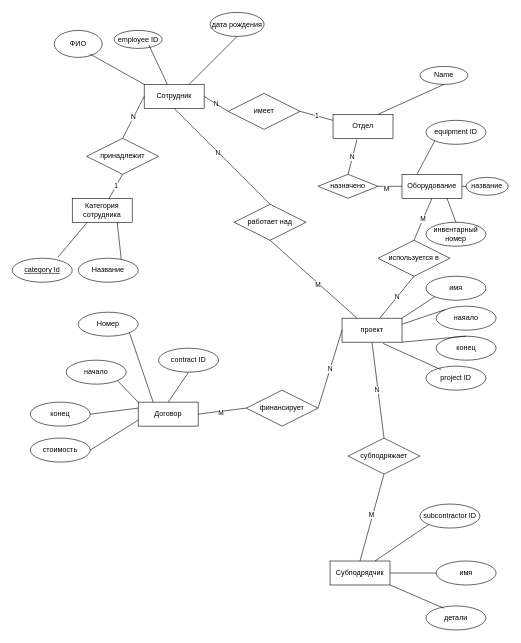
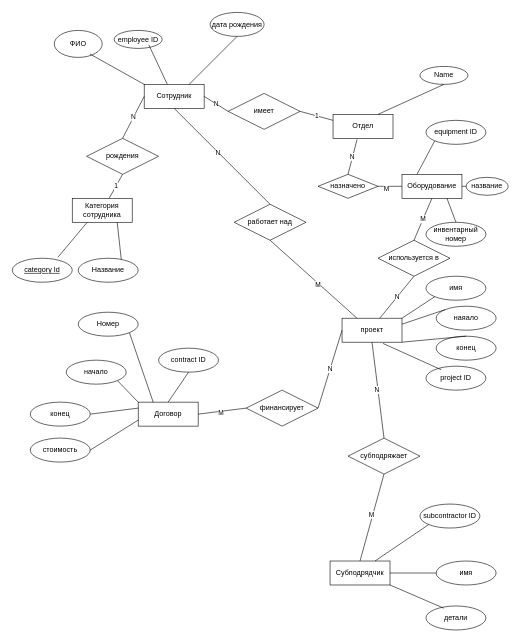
  <mxCell id="0" />
  <mxCell id="1" parent="0" />
  <mxCell id="2" value="Сотрудник" style="whiteSpace=wrap;html=1;align=center;" vertex="1" parent="1"><mxGeometry x="240" y="140" width="100" height="40" as="geometry" /></mxCell>
  <mxCell id="3" value="Отдел" style="whiteSpace=wrap;html=1;align=center;" vertex="1" parent="1"><mxGeometry x="555" y="190" width="100" height="40" as="geometry" /></mxCell>
  <mxCell id="4" value="проект" style="whiteSpace=wrap;html=1;align=center;" vertex="1" parent="1"><mxGeometry x="570" y="530" width="100" height="40" as="geometry" /></mxCell>
  <mxCell id="5" value="Договор" style="whiteSpace=wrap;html=1;align=center;" vertex="1" parent="1"><mxGeometry x="230" y="670" width="100" height="40" as="geometry" /></mxCell>
  <mxCell id="6" value="Оборудование" style="whiteSpace=wrap;html=1;align=center;" vertex="1" parent="1"><mxGeometry x="670" y="290" width="100" height="40" as="geometry" /></mxCell>
  <mxCell id="7" value="Субподрядчик" style="whiteSpace=wrap;html=1;align=center;" vertex="1" parent="1"><mxGeometry x="550" y="935" width="100" height="40" as="geometry" /></mxCell>
  <mxCell id="8" value="Категория сотрудника" style="whiteSpace=wrap;html=1;align=center;" vertex="1" parent="1"><mxGeometry x="120" y="330" width="100" height="40" as="geometry" /></mxCell>
  <mxCell id="9" style="edgeStyle=orthogonalEdgeStyle;rounded=0;orthogonalLoop=1;jettySize=auto;html=1;exitX=0.5;exitY=1;exitDx=0;exitDy=0;" edge="1" parent="1" source="7" target="7"><mxGeometry relative="1" as="geometry" /></mxCell>
  <mxCell id="10" value="employee ID" style="ellipse;whiteSpace=wrap;html=1;align=center;" vertex="1" parent="1"><mxGeometry x="190" y="50" width="80" height="30" as="geometry" /></mxCell>
  <mxCell id="11" style="edgeStyle=orthogonalEdgeStyle;rounded=0;orthogonalLoop=1;jettySize=auto;html=1;exitX=0.5;exitY=1;exitDx=0;exitDy=0;" edge="1" parent="1" source="10" target="10"><mxGeometry relative="1" as="geometry" /></mxCell>
  <mxCell id="12" value="ФИО" style="ellipse;whiteSpace=wrap;html=1;align=center;" vertex="1" parent="1"><mxGeometry x="90" y="50" width="80" height="45" as="geometry" /></mxCell>
  <mxCell id="13" value="дата рождения" style="ellipse;whiteSpace=wrap;html=1;align=center;" vertex="1" parent="1"><mxGeometry x="350" width="90" height="40" as="geometry" y="20" /></mxCell>
  <mxCell id="14" value="" style="endArrow=none;html=1;rounded=0;entryX=0;entryY=0;entryDx=0;entryDy=0;exitX=0.741;exitY=0.871;exitDx=0;exitDy=0;exitPerimeter=0;" edge="1" parent="1" source="12" target="2"><mxGeometry relative="1" as="geometry"><mxPoint x="-30" y="220" as="sourcePoint" /><mxPoint x="130" y="220" as="targetPoint" /></mxGeometry></mxCell>
  <mxCell id="15" value="" style="endArrow=none;html=1;rounded=0;entryX=0.384;entryY=-0.01;entryDx=0;entryDy=0;entryPerimeter=0;exitX=0.721;exitY=0.8;exitDx=0;exitDy=0;exitPerimeter=0;" edge="1" parent="1" source="10" target="2"><mxGeometry relative="1" as="geometry"><mxPoint x="180" y="160" as="sourcePoint" /><mxPoint x="190" y="190" as="targetPoint" /></mxGeometry></mxCell>
  <mxCell id="16" value="" style="endArrow=none;html=1;rounded=0;entryX=0.75;entryY=0;entryDx=0;entryDy=0;exitX=0.5;exitY=1;exitDx=0;exitDy=0;" edge="1" parent="1" source="13" target="2"><mxGeometry relative="1" as="geometry"><mxPoint x="160" y="170" as="sourcePoint" /><mxPoint x="320" y="170" as="targetPoint" /></mxGeometry></mxCell>
  <mxCell id="17" value="Name" style="ellipse;whiteSpace=wrap;html=1;align=center;" vertex="1" parent="1"><mxGeometry x="700" y="110" width="80" height="30" as="geometry" /></mxCell>
  <mxCell id="18" value="имя" style="ellipse;whiteSpace=wrap;html=1;align=center;" vertex="1" parent="1"><mxGeometry x="710" y="460" width="100" height="40" as="geometry" /></mxCell>
  <mxCell id="19" value="project ID" style="ellipse;whiteSpace=wrap;html=1;align=center;" vertex="1" parent="1"><mxGeometry x="710" y="610" width="100" height="40" as="geometry" /></mxCell>
  <mxCell id="20" value="конец" style="ellipse;whiteSpace=wrap;html=1;align=center;" vertex="1" parent="1"><mxGeometry x="727" y="560" width="100" height="40" as="geometry" /></mxCell>
  <mxCell id="21" value="наяало" style="ellipse;whiteSpace=wrap;html=1;align=center;" vertex="1" parent="1"><mxGeometry x="727" y="510" width="100" height="40" as="geometry" /></mxCell>
  <mxCell id="22" value="" style="endArrow=none;html=1;rounded=0;entryX=0.253;entryY=0.147;entryDx=0;entryDy=0;exitX=0.683;exitY=1.051;exitDx=0;exitDy=0;entryPerimeter=0;exitPerimeter=0;" edge="1" parent="1" source="4" target="19"><mxGeometry relative="1" as="geometry"><mxPoint x="510" y="480" as="sourcePoint" /><mxPoint x="670" y="480" as="targetPoint" /></mxGeometry></mxCell>
  <mxCell id="23" value="" style="endArrow=none;html=1;rounded=0;entryX=0;entryY=1;entryDx=0;entryDy=0;exitX=1;exitY=0;exitDx=0;exitDy=0;" edge="1" parent="1" source="4" target="18"><mxGeometry relative="1" as="geometry"><mxPoint x="560" y="490" as="sourcePoint" /><mxPoint x="720" y="490" as="targetPoint" /></mxGeometry></mxCell>
  <mxCell id="24" value="" style="endArrow=none;html=1;rounded=0;entryX=0;entryY=0;entryDx=0;entryDy=0;exitX=1;exitY=0.25;exitDx=0;exitDy=0;" edge="1" parent="1" source="4" target="21"><mxGeometry relative="1" as="geometry"><mxPoint x="560" y="510" as="sourcePoint" /><mxPoint x="720" y="510" as="targetPoint" /></mxGeometry></mxCell>
  <mxCell id="25" value="" style="endArrow=none;html=1;rounded=0;entryX=0.5;entryY=0;entryDx=0;entryDy=0;exitX=1;exitY=1;exitDx=0;exitDy=0;" edge="1" parent="1" source="4" target="20"><mxGeometry relative="1" as="geometry"><mxPoint x="500" y="520" as="sourcePoint" /><mxPoint x="660" y="520" as="targetPoint" /></mxGeometry></mxCell>
  <mxCell id="26" value="" style="endArrow=none;html=1;rounded=0;entryX=0.75;entryY=0;entryDx=0;entryDy=0;exitX=0.5;exitY=1;exitDx=0;exitDy=0;" edge="1" parent="1" source="17" target="3"><mxGeometry relative="1" as="geometry"><mxPoint x="500" y="200" as="sourcePoint" /><mxPoint x="660" y="200" as="targetPoint" /></mxGeometry></mxCell>
  <mxCell id="27" value="contract ID" style="ellipse;whiteSpace=wrap;html=1;align=center;" vertex="1" parent="1"><mxGeometry x="264" y="580" width="100" height="40" as="geometry" /></mxCell>
  <mxCell id="28" value="начало" style="ellipse;whiteSpace=wrap;html=1;align=center;" vertex="1" parent="1"><mxGeometry x="110" y="600" width="100" height="40" as="geometry" /></mxCell>
  <mxCell id="29" value="конец" style="ellipse;whiteSpace=wrap;html=1;align=center;" vertex="1" parent="1"><mxGeometry x="50" y="670" width="100" height="40" as="geometry" /></mxCell>
  <mxCell id="30" value="стоимость" style="ellipse;whiteSpace=wrap;html=1;align=center;" vertex="1" parent="1"><mxGeometry x="50" y="730" width="100" height="40" as="geometry" /></mxCell>
  <mxCell id="31" value="Номер" style="ellipse;whiteSpace=wrap;html=1;align=center;" vertex="1" parent="1"><mxGeometry x="130" y="520" width="100" height="40" as="geometry" /></mxCell>
  <mxCell id="32" value="" style="endArrow=none;html=1;rounded=0;entryX=0.5;entryY=0;entryDx=0;entryDy=0;exitX=0.5;exitY=1;exitDx=0;exitDy=0;" edge="1" parent="1" source="27" target="5"><mxGeometry relative="1" as="geometry"><mxPoint x="280" y="480" as="sourcePoint" /><mxPoint x="440" y="480" as="targetPoint" /></mxGeometry></mxCell>
  <mxCell id="33" value="" style="endArrow=none;html=1;rounded=0;exitX=0.25;exitY=0;exitDx=0;exitDy=0;entryX=1;entryY=1;entryDx=0;entryDy=0;" edge="1" parent="1" source="5" target="31"><mxGeometry relative="1" as="geometry"><mxPoint x="10" y="470" as="sourcePoint" /><mxPoint x="170" y="470" as="targetPoint" /></mxGeometry></mxCell>
  <mxCell id="34" value="" style="endArrow=none;html=1;rounded=0;entryX=0;entryY=0;entryDx=0;entryDy=0;exitX=1;exitY=1;exitDx=0;exitDy=0;" edge="1" parent="1" source="28" target="5"><mxGeometry relative="1" as="geometry"><mxPoint x="30" y="520" as="sourcePoint" /><mxPoint x="190" y="520" as="targetPoint" /></mxGeometry></mxCell>
  <mxCell id="35" value="" style="endArrow=none;html=1;rounded=0;entryX=0;entryY=0.25;entryDx=0;entryDy=0;exitX=1;exitY=0.5;exitDx=0;exitDy=0;" edge="1" parent="1" source="29" target="5"><mxGeometry relative="1" as="geometry"><mxPoint x="50" y="590" as="sourcePoint" /><mxPoint x="210" y="590" as="targetPoint" /></mxGeometry></mxCell>
  <mxCell id="36" value="" style="endArrow=none;html=1;rounded=0;entryX=0;entryY=0.75;entryDx=0;entryDy=0;exitX=1;exitY=0.5;exitDx=0;exitDy=0;" edge="1" parent="1" source="30" target="5"><mxGeometry relative="1" as="geometry"><mxPoint x="90" y="670" as="sourcePoint" /><mxPoint x="250" y="670" as="targetPoint" /></mxGeometry></mxCell>
  <mxCell id="37" value="equipment ID" style="ellipse;whiteSpace=wrap;html=1;align=center;" vertex="1" parent="1"><mxGeometry x="710" y="200" width="100" height="40" as="geometry" /></mxCell>
  <mxCell id="38" value="название" style="ellipse;whiteSpace=wrap;html=1;align=center;" vertex="1" parent="1"><mxGeometry x="777" y="295" width="70" height="30" as="geometry" /></mxCell>
  <mxCell id="39" value="инвентарный номер" style="ellipse;whiteSpace=wrap;html=1;align=center;" vertex="1" parent="1"><mxGeometry x="710" y="370" width="100" height="40" as="geometry" /></mxCell>
  <mxCell id="40" value="" style="endArrow=none;html=1;rounded=0;entryX=0.5;entryY=0;entryDx=0;entryDy=0;exitX=0.75;exitY=1;exitDx=0;exitDy=0;" edge="1" parent="1" source="6" target="39"><mxGeometry relative="1" as="geometry"><mxPoint x="110" y="870" as="sourcePoint" /><mxPoint x="270" y="870" as="targetPoint" /></mxGeometry></mxCell>
  <mxCell id="41" value="" style="endArrow=none;html=1;rounded=0;entryX=0;entryY=0.5;entryDx=0;entryDy=0;exitX=1;exitY=0.5;exitDx=0;exitDy=0;" edge="1" parent="1" source="6" target="38"><mxGeometry relative="1" as="geometry"><mxPoint x="70" y="870" as="sourcePoint" /><mxPoint x="230" y="870" as="targetPoint" /></mxGeometry></mxCell>
  <mxCell id="42" value="" style="endArrow=none;html=1;rounded=0;entryX=0.25;entryY=0;entryDx=0;entryDy=0;exitX=0;exitY=1;exitDx=0;exitDy=0;" edge="1" parent="1" source="37" target="6"><mxGeometry relative="1" as="geometry"><mxPoint x="820" y="250" as="sourcePoint" /><mxPoint x="110" y="830" as="targetPoint" /></mxGeometry></mxCell>
  <mxCell id="43" value="subcontractor ID" style="ellipse;whiteSpace=wrap;html=1;align=center;" vertex="1" parent="1"><mxGeometry x="700" y="840" width="100" height="40" as="geometry" /></mxCell>
  <mxCell id="44" value="имя" style="ellipse;whiteSpace=wrap;html=1;align=center;" vertex="1" parent="1"><mxGeometry x="727" y="935" width="100" height="40" as="geometry" /></mxCell>
  <mxCell id="45" value="детали" style="ellipse;whiteSpace=wrap;html=1;align=center;" vertex="1" parent="1"><mxGeometry x="710" y="1010" width="100" height="40" as="geometry" /></mxCell>
  <mxCell id="46" value="" style="endArrow=none;html=1;rounded=0;exitX=0.75;exitY=0;exitDx=0;exitDy=0;entryX=0;entryY=1;entryDx=0;entryDy=0;" edge="1" parent="1" source="7" target="43"><mxGeometry relative="1" as="geometry"><mxPoint x="410" y="870" as="sourcePoint" /><mxPoint x="570" y="870" as="targetPoint" /></mxGeometry></mxCell>
  <mxCell id="47" value="" style="endArrow=none;html=1;rounded=0;exitX=1;exitY=1;exitDx=0;exitDy=0;entryX=0.297;entryY=0.092;entryDx=0;entryDy=0;entryPerimeter=0;" edge="1" parent="1" source="7" target="45"><mxGeometry relative="1" as="geometry"><mxPoint x="440" y="980" as="sourcePoint" /><mxPoint x="610" y="990" as="targetPoint" /></mxGeometry></mxCell>
  <mxCell id="48" value="" style="endArrow=none;html=1;rounded=0;exitX=1;exitY=0.5;exitDx=0;exitDy=0;entryX=0;entryY=0.5;entryDx=0;entryDy=0;" edge="1" parent="1" source="7" target="44"><mxGeometry relative="1" as="geometry"><mxPoint x="440" y="910" as="sourcePoint" /><mxPoint x="600" y="910" as="targetPoint" /></mxGeometry></mxCell>
  <mxCell id="49" value="" style="endArrow=none;html=1;rounded=0;exitX=0.75;exitY=1;exitDx=0;exitDy=0;entryX=0.755;entryY=0.91;entryDx=0;entryDy=0;entryPerimeter=0;" edge="1" parent="1" source="8" target="51"><mxGeometry relative="1" as="geometry"><mxPoint x="380" y="1070" as="sourcePoint" /><mxPoint x="540" y="1070" as="targetPoint" /></mxGeometry></mxCell>
  <mxCell id="50" value="category Id" style="ellipse;whiteSpace=wrap;html=1;align=center;fontStyle=4;" vertex="1" parent="1"><mxGeometry y="430" width="100" height="40" as="geometry" x="20" /></mxCell>
  <mxCell id="51" value="Название" style="ellipse;whiteSpace=wrap;html=1;align=center;" vertex="1" parent="1"><mxGeometry x="130" y="430" width="100" height="40" as="geometry" /></mxCell>
  <mxCell id="52" value="" style="endArrow=none;html=1;rounded=0;exitX=0.25;exitY=1;exitDx=0;exitDy=0;entryX=0.761;entryY=-0.04;entryDx=0;entryDy=0;entryPerimeter=0;" edge="1" parent="1" source="8" target="50"><mxGeometry relative="1" as="geometry"><mxPoint x="410" y="1090" as="sourcePoint" /><mxPoint x="570" y="1090" as="targetPoint" /></mxGeometry></mxCell>
  <mxCell id="53" value="имеет" style="shape=rhombus;perimeter=rhombusPerimeter;whiteSpace=wrap;html=1;align=center;" vertex="1" parent="1"><mxGeometry x="380" y="155" width="120" height="60" as="geometry" /></mxCell>
  <mxCell id="54" value="1" style="endArrow=none;html=1;rounded=0;entryX=0;entryY=0.25;entryDx=0;entryDy=0;exitX=1;exitY=0.5;exitDx=0;exitDy=0;" edge="1" parent="1" source="53" target="3"><mxGeometry relative="1" as="geometry"><mxPoint x="460" y="250" as="sourcePoint" /><mxPoint x="620" y="250" as="targetPoint" /></mxGeometry></mxCell>
  <mxCell id="55" value="N" style="endArrow=none;html=1;rounded=0;exitX=1;exitY=0.5;exitDx=0;exitDy=0;entryX=0;entryY=0.5;entryDx=0;entryDy=0;" edge="1" parent="1" source="2" target="53"><mxGeometry relative="1" as="geometry"><mxPoint x="190" y="250" as="sourcePoint" /><mxPoint x="350" y="250" as="targetPoint" /></mxGeometry></mxCell>
- <mxCell id="56" value="принадлежит" style="shape=rhombus;perimeter=rhombusPerimeter;whiteSpace=wrap;html=1;align=center;" vertex="1" parent="1"><mxGeometry x="144" y="230" width="120" height="60" as="geometry" /></mxCell>
+ <mxCell id="56" value="рождения" style="shape=rhombus;perimeter=rhombusPerimeter;whiteSpace=wrap;html=1;align=center;" vertex="1" parent="1"><mxGeometry x="144" y="230" width="120" height="60" as="geometry" /></mxCell>
  <mxCell id="57" value="N" style="endArrow=none;html=1;rounded=0;entryX=0;entryY=0.5;entryDx=0;entryDy=0;exitX=0.5;exitY=0;exitDx=0;exitDy=0;" edge="1" parent="1" source="56" target="2"><mxGeometry relative="1" as="geometry"><mxPoint x="200" y="220" as="sourcePoint" /><mxPoint x="360" y="220" as="targetPoint" /></mxGeometry></mxCell>
  <mxCell id="58" value="1" style="endArrow=none;html=1;rounded=0;exitX=0.618;exitY=-0.01;exitDx=0;exitDy=0;entryX=0.5;entryY=1;entryDx=0;entryDy=0;exitPerimeter=0;" edge="1" parent="1" source="8" target="56"><mxGeometry relative="1" as="geometry"><mxPoint x="40" y="280" as="sourcePoint" /><mxPoint x="200" y="280" as="targetPoint" /></mxGeometry></mxCell>
  <mxCell id="59" value="финансирует" style="shape=rhombus;perimeter=rhombusPerimeter;whiteSpace=wrap;html=1;align=center;" vertex="1" parent="1"><mxGeometry x="410" y="650" width="120" height="60" as="geometry" /></mxCell>
  <mxCell id="60" value="N" style="endArrow=none;html=1;rounded=0;entryX=0;entryY=0.5;entryDx=0;entryDy=0;exitX=1;exitY=0.5;exitDx=0;exitDy=0;" edge="1" parent="1" source="59" target="4"><mxGeometry relative="1" as="geometry"><mxPoint x="330" y="680" as="sourcePoint" /><mxPoint x="490" y="680" as="targetPoint" /></mxGeometry></mxCell>
  <mxCell id="61" value="" style="endArrow=none;html=1;rounded=0;exitX=1;exitY=0.5;exitDx=0;exitDy=0;entryX=0;entryY=0.5;entryDx=0;entryDy=0;" edge="1" parent="1" source="5" target="59"><mxGeometry relative="1" as="geometry"><mxPoint x="250" y="590" as="sourcePoint" /><mxPoint x="410" y="590" as="targetPoint" /></mxGeometry></mxCell>
  <mxCell id="62" value="M" style="edgeLabel;html=1;align=center;verticalAlign=middle;resizable=0;points=[];" vertex="1" connectable="0" parent="61"><mxGeometry x="-0.059" y="-2" relative="1" as="geometry"><mxPoint as="offset" /></mxGeometry></mxCell>
  <mxCell id="63" value="работает над" style="shape=rhombus;perimeter=rhombusPerimeter;whiteSpace=wrap;html=1;align=center;" vertex="1" parent="1"><mxGeometry x="390" y="340" width="120" height="60" as="geometry" /></mxCell>
  <mxCell id="64" value="" style="endArrow=none;html=1;rounded=0;exitX=0.5;exitY=1;exitDx=0;exitDy=0;entryX=0.5;entryY=0;entryDx=0;entryDy=0;" edge="1" parent="1" source="2" target="63"><mxGeometry relative="1" as="geometry"><mxPoint x="240" y="280" as="sourcePoint" /><mxPoint x="400" y="280" as="targetPoint" /></mxGeometry></mxCell>
  <mxCell id="65" value="N" style="edgeLabel;html=1;align=center;verticalAlign=middle;resizable=0;points=[];" vertex="1" connectable="0" parent="64"><mxGeometry x="-0.09" relative="1" as="geometry"><mxPoint y="1" as="offset" /></mxGeometry></mxCell>
  <mxCell id="66" value="" style="endArrow=none;html=1;rounded=0;entryX=0.25;entryY=0;entryDx=0;entryDy=0;exitX=0.5;exitY=1;exitDx=0;exitDy=0;" edge="1" parent="1" source="63" target="4"><mxGeometry relative="1" as="geometry"><mxPoint x="550" y="460" as="sourcePoint" /><mxPoint x="710" y="460" as="targetPoint" /></mxGeometry></mxCell>
  <mxCell id="67" value="M" style="edgeLabel;html=1;align=center;verticalAlign=middle;resizable=0;points=[];" vertex="1" connectable="0" parent="66"><mxGeometry x="0.105" y="-2" relative="1" as="geometry"><mxPoint as="offset" /></mxGeometry></mxCell>
  <mxCell id="68" value="используется в" style="shape=rhombus;perimeter=rhombusPerimeter;whiteSpace=wrap;html=1;align=center;" vertex="1" parent="1"><mxGeometry x="630" y="400" width="120" height="60" as="geometry" /></mxCell>
  <mxCell id="69" value="M" style="endArrow=none;html=1;rounded=0;entryX=0.5;entryY=0;entryDx=0;entryDy=0;exitX=0.5;exitY=1;exitDx=0;exitDy=0;" edge="1" parent="1" source="6" target="68"><mxGeometry relative="1" as="geometry"><mxPoint x="120" y="760" as="sourcePoint" /><mxPoint x="280" y="760" as="targetPoint" /></mxGeometry></mxCell>
  <mxCell id="70" value="N" style="endArrow=none;html=1;rounded=0;exitX=0.5;exitY=1;exitDx=0;exitDy=0;entryX=0.63;entryY=0;entryDx=0;entryDy=0;entryPerimeter=0;" edge="1" parent="1" source="68" target="4"><mxGeometry relative="1" as="geometry"><mxPoint x="380" y="790" as="sourcePoint" /><mxPoint x="540" y="790" as="targetPoint" /></mxGeometry></mxCell>
  <mxCell id="71" value="субподряжает" style="shape=rhombus;perimeter=rhombusPerimeter;whiteSpace=wrap;html=1;align=center;" vertex="1" parent="1"><mxGeometry x="580" y="730" width="120" height="60" as="geometry" /></mxCell>
  <mxCell id="72" value="" style="endArrow=none;html=1;rounded=0;entryX=0.5;entryY=0;entryDx=0;entryDy=0;exitX=0.5;exitY=1;exitDx=0;exitDy=0;" edge="1" parent="1" source="4" target="71"><mxGeometry relative="1" as="geometry"><mxPoint x="440" y="740" as="sourcePoint" /><mxPoint x="600" y="740" as="targetPoint" /></mxGeometry></mxCell>
  <mxCell id="73" value="N" style="edgeLabel;html=1;align=center;verticalAlign=middle;resizable=0;points=[];" vertex="1" connectable="0" parent="72"><mxGeometry x="-0.01" y="-2" relative="1" as="geometry"><mxPoint as="offset" /></mxGeometry></mxCell>
  <mxCell id="74" value="" style="endArrow=none;html=1;rounded=0;entryX=0.5;entryY=1;entryDx=0;entryDy=0;exitX=0.5;exitY=0;exitDx=0;exitDy=0;" edge="1" parent="1" source="7" target="71"><mxGeometry relative="1" as="geometry"><mxPoint x="420" y="880" as="sourcePoint" /><mxPoint x="580" y="880" as="targetPoint" /></mxGeometry></mxCell>
  <mxCell id="75" value="M" style="edgeLabel;html=1;align=center;verticalAlign=middle;resizable=0;points=[];" vertex="1" connectable="0" parent="74"><mxGeometry x="0.065" y="3" relative="1" as="geometry"><mxPoint as="offset" /></mxGeometry></mxCell>
  <mxCell id="76" value="назначено" style="shape=rhombus;perimeter=rhombusPerimeter;whiteSpace=wrap;html=1;align=center;" vertex="1" parent="1"><mxGeometry x="530" y="290" width="100" height="40" as="geometry" /></mxCell>
  <mxCell id="77" value="" style="endArrow=none;html=1;rounded=0;exitX=1;exitY=0.5;exitDx=0;exitDy=0;entryX=0;entryY=0.5;entryDx=0;entryDy=0;" edge="1" parent="1" source="76" target="6"><mxGeometry relative="1" as="geometry"><mxPoint x="530" y="340" as="sourcePoint" /><mxPoint x="690" y="340" as="targetPoint" /></mxGeometry></mxCell>
  <mxCell id="78" value="M" style="edgeLabel;html=1;align=center;verticalAlign=middle;resizable=0;points=[];" vertex="1" connectable="0" parent="77"><mxGeometry x="-0.368" y="-3" relative="1" as="geometry"><mxPoint as="offset" /></mxGeometry></mxCell>
  <mxCell id="79" value="N" style="endArrow=none;html=1;rounded=0;entryX=0.5;entryY=0;entryDx=0;entryDy=0;exitX=0.4;exitY=1.05;exitDx=0;exitDy=0;exitPerimeter=0;" edge="1" parent="1" source="3" target="76"><mxGeometry relative="1" as="geometry"><mxPoint x="430" y="270" as="sourcePoint" /><mxPoint x="590" y="270" as="targetPoint" /></mxGeometry></mxCell>
  <mxCell id="80" style="edgeStyle=orthogonalEdgeStyle;rounded=0;orthogonalLoop=1;jettySize=auto;html=1;exitX=0.5;exitY=1;exitDx=0;exitDy=0;" edge="1" parent="1" source="18" target="18"><mxGeometry relative="1" as="geometry" /></mxCell>
